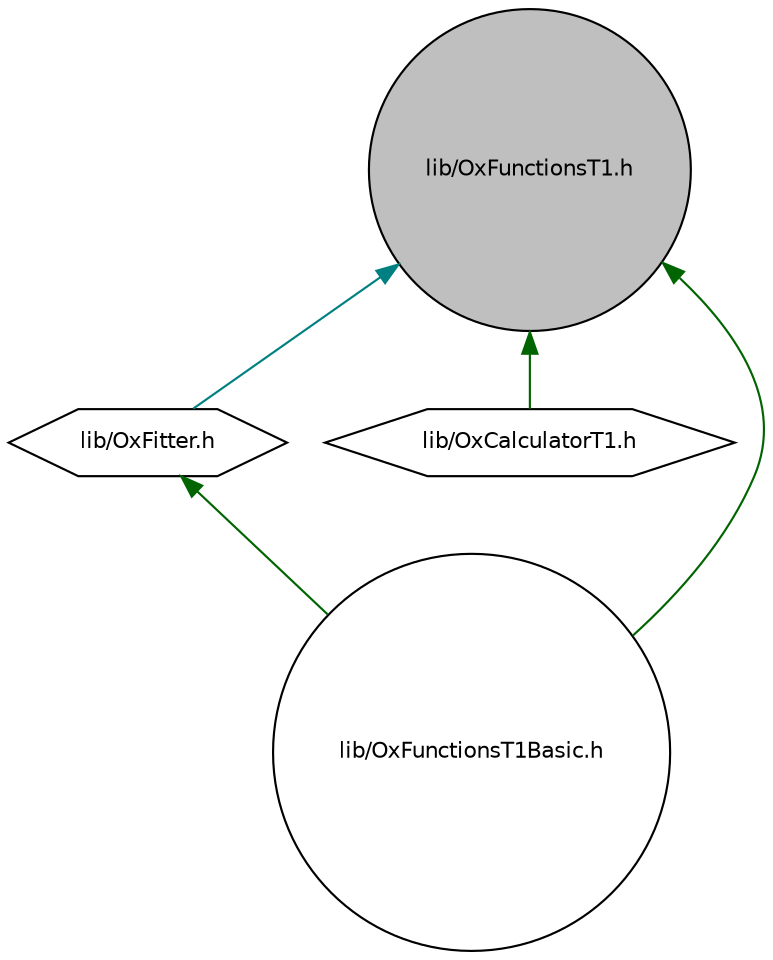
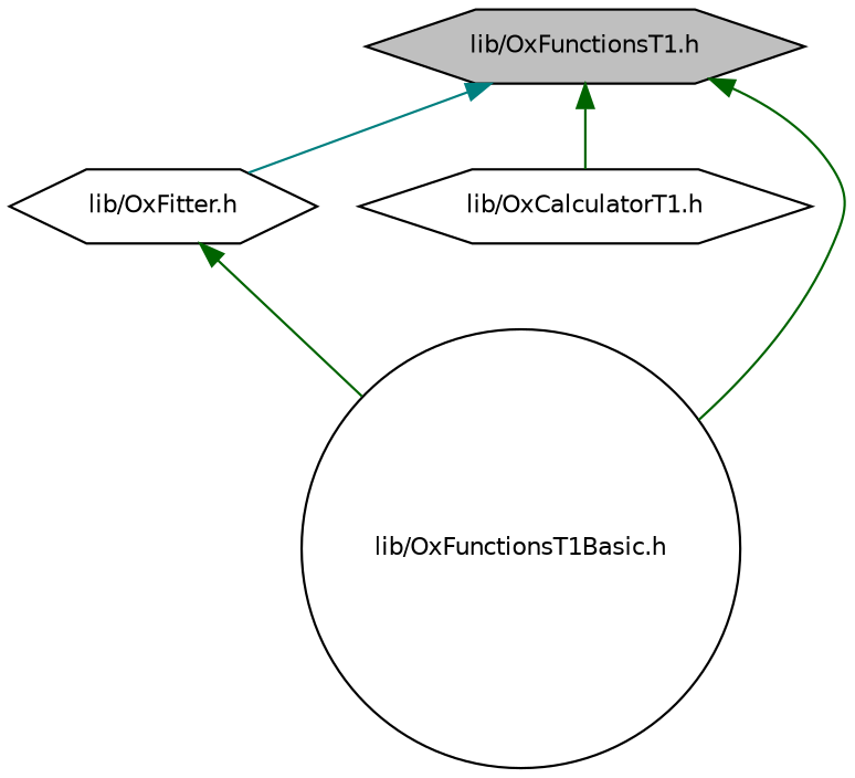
  digraph {
    node [color=black fillcolor=white fontname=Helvetica fontsize=10 shape=circle style=filled]
    edge [color=darkgreen dir=back fontname=Helvetica fontsize=10 labelfontname=Helvetica labelfontsize=10 style=solid]
-   n1 [fillcolor=grey75 fontcolor=black height=0.2 label="lib/OxFunctionsT1.h" width=0.4]
+   n1 [fillcolor=grey75 fontcolor=black height=0.2 label="lib/OxFunctionsT1.h" shape=hexagon width=0.4]
    n2 [height=0.2 label="lib/OxFitter.h" shape=hexagon width=0.4]
    n3 [height=0.2 label="lib/OxCalculatorT1.h" shape=hexagon width=0.4]
    n4 [height=0.2 label="lib/OxFunctionsT1Basic.h" width=0.4]
    n1 -> n2 [color=teal]
    n1 -> n3
    n1 -> n4
    n2 -> n4
  }
